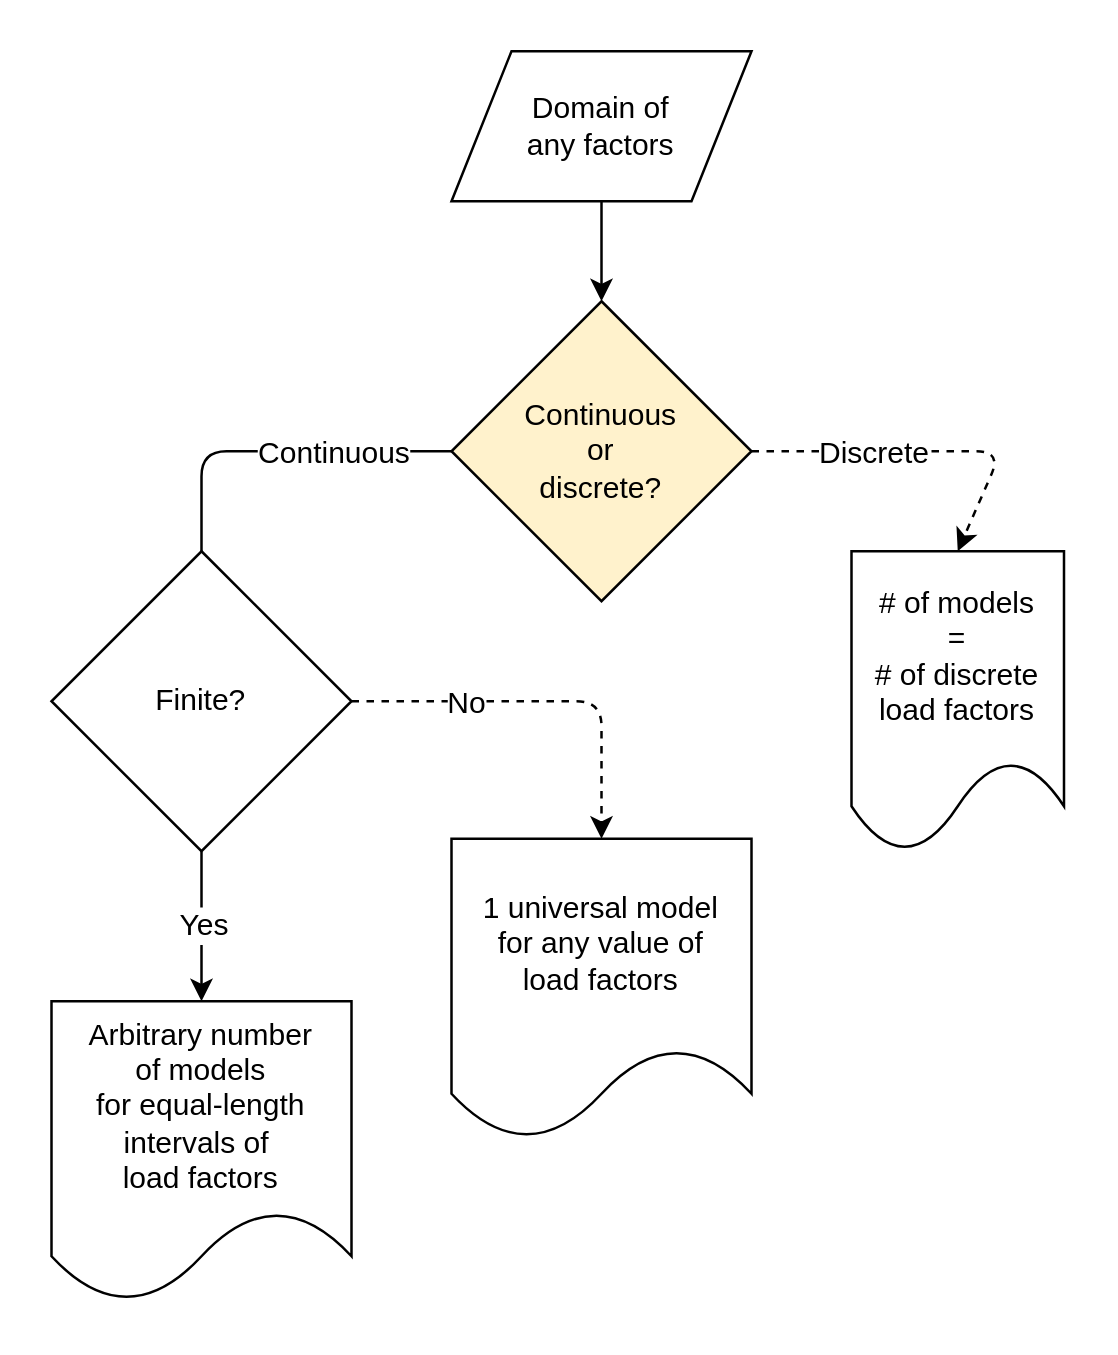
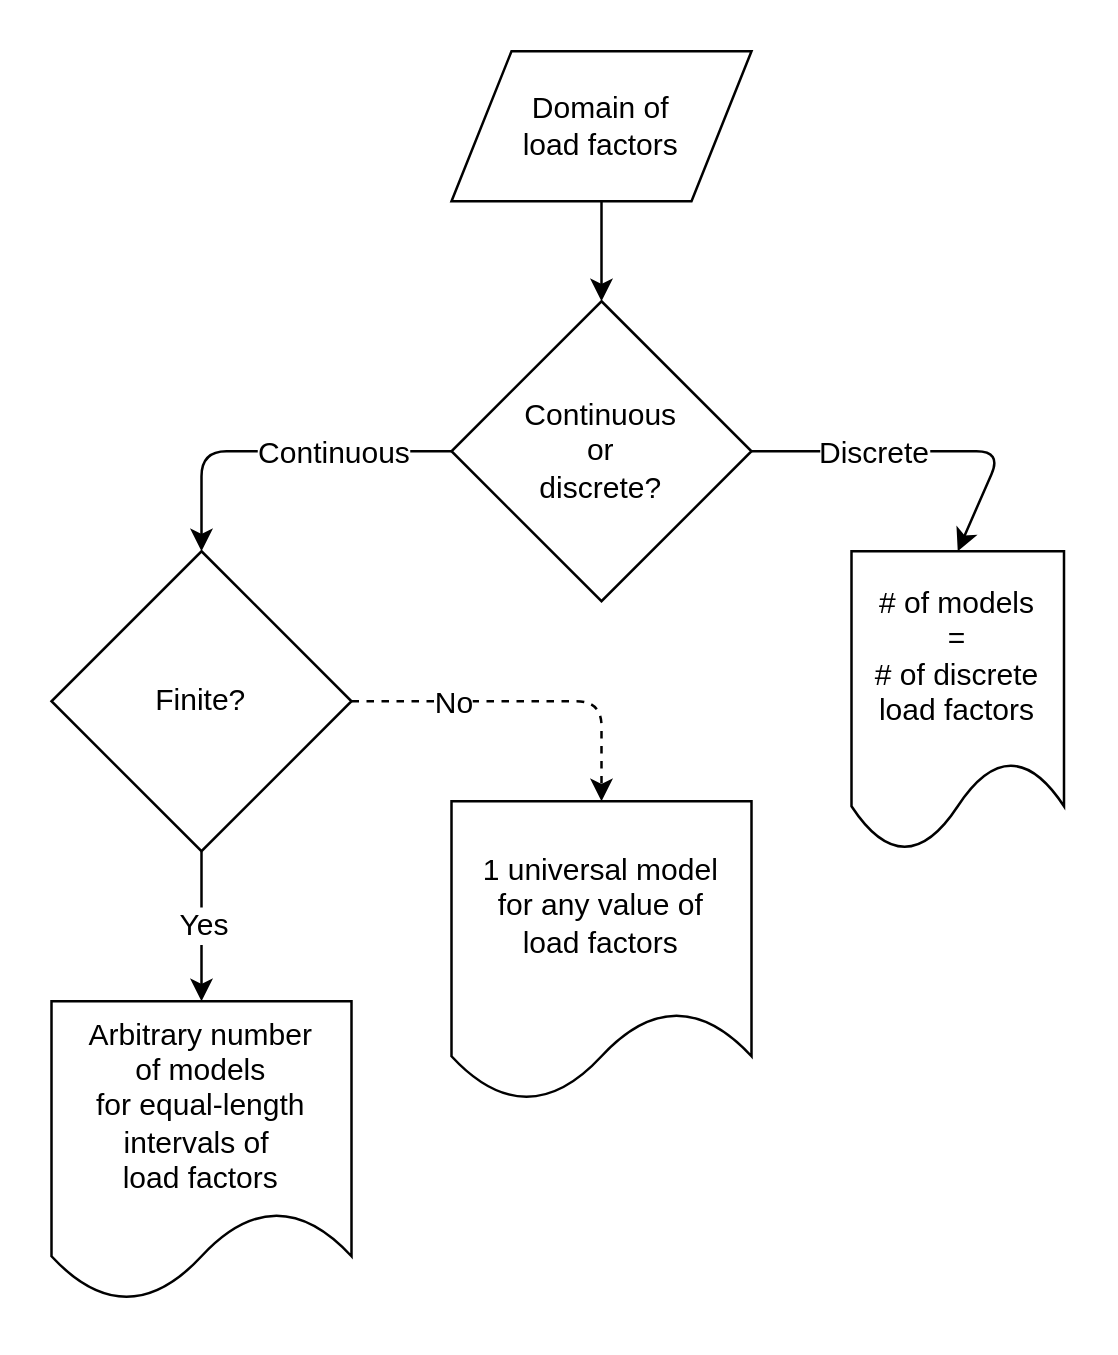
  <mxCell id="0" />
  <mxCell id="1" parent="0" />
- <mxCell id="2" value="Continuous&lt;br&gt;or&lt;br&gt;discrete?" style="rhombus;whiteSpace=wrap;html=1;fillColor=#fff2cc;" vertex="1" parent="1"><mxGeometry x="180" y="120" width="120" height="120" as="geometry" /></mxCell>
+ <mxCell id="2" value="Continuous&lt;br&gt;or&lt;br&gt;discrete?" style="rhombus;whiteSpace=wrap;html=1;" vertex="1" parent="1"><mxGeometry x="180" y="120" width="120" height="120" as="geometry" /></mxCell>
  <mxCell id="3" value="# of models&lt;br&gt;=&lt;br&gt;# of discrete&lt;br&gt;load factors" style="shape=document;whiteSpace=wrap;html=1;boundedLbl=1;" vertex="1" parent="1"><mxGeometry x="340" y="220" width="85" height="120" as="geometry" /></mxCell>
  <mxCell id="4" value="" style="edgeStyle=orthogonalEdgeStyle;rounded=0;orthogonalLoop=1;jettySize=auto;html=1;" edge="1" parent="1" source="6" target="16"><mxGeometry relative="1" as="geometry" /></mxCell>
  <mxCell id="5" value="Yes" style="text;html=1;resizable=0;points=[];align=center;verticalAlign=middle;labelBackgroundColor=#ffffff;" vertex="1" connectable="0" parent="4"><mxGeometry x="-0.091" y="1" relative="1" as="geometry"><mxPoint x="-1" y="2" as="offset" /></mxGeometry></mxCell>
  <mxCell id="6" value="Finite?" style="rhombus;whiteSpace=wrap;html=1;" vertex="1" parent="1"><mxGeometry x="20" y="220" width="120" height="120" as="geometry" /></mxCell>
  <mxCell id="7" value="" style="edgeStyle=orthogonalEdgeStyle;rounded=0;orthogonalLoop=1;jettySize=auto;html=1;" edge="1" parent="1" source="8" target="2"><mxGeometry relative="1" as="geometry" /></mxCell>
- <mxCell id="8" value="Domain of&lt;br&gt;any factors" style="shape=parallelogram;perimeter=parallelogramPerimeter;whiteSpace=wrap;html=1;" vertex="1" parent="1"><mxGeometry x="180" y="20" width="120" height="60" as="geometry" /></mxCell>
- <mxCell id="9" value="" style="endArrow=none;html=1;exitX=0;exitY=0.5;exitDx=0;exitDy=0;entryX=0.5;entryY=0;entryDx=0;entryDy=0;" edge="1" parent="1" source="2" target="6"><mxGeometry width="50" height="50" relative="1" as="geometry"><mxPoint x="20" y="390" as="sourcePoint" /><mxPoint x="70" y="340" as="targetPoint" /><Array as="points"><mxPoint x="80" y="180" /></Array></mxGeometry></mxCell>
+ <mxCell id="8" value="Domain of&lt;br&gt;load factors" style="shape=parallelogram;perimeter=parallelogramPerimeter;whiteSpace=wrap;html=1;" vertex="1" parent="1"><mxGeometry x="180" y="20" width="120" height="60" as="geometry" /></mxCell>
+ <mxCell id="9" value="" style="endArrow=classic;html=1;exitX=0;exitY=0.5;exitDx=0;exitDy=0;entryX=0.5;entryY=0;entryDx=0;entryDy=0;" edge="1" parent="1" source="2" target="6"><mxGeometry width="50" height="50" relative="1" as="geometry"><mxPoint x="20" y="390" as="sourcePoint" /><mxPoint x="70" y="340" as="targetPoint" /><Array as="points"><mxPoint x="80" y="180" /></Array></mxGeometry></mxCell>
  <mxCell id="10" value="Continuous" style="text;html=1;resizable=0;points=[];align=center;verticalAlign=middle;labelBackgroundColor=#ffffff;" vertex="1" connectable="0" parent="9"><mxGeometry x="-0.235" y="-1" relative="1" as="geometry"><mxPoint x="6" y="1" as="offset" /></mxGeometry></mxCell>
- <mxCell id="11" value="" style="endArrow=classic;html=1;exitX=1;exitY=0.5;exitDx=0;exitDy=0;entryX=0.5;entryY=0;entryDx=0;entryDy=0;dashed=1;" edge="1" parent="1" source="2" target="3"><mxGeometry width="50" height="50" relative="1" as="geometry"><mxPoint x="20" y="390" as="sourcePoint" /><mxPoint x="70" y="340" as="targetPoint" /><Array as="points"><mxPoint x="400" y="180" /></Array></mxGeometry></mxCell>
+ <mxCell id="11" value="" style="endArrow=classic;html=1;exitX=1;exitY=0.5;exitDx=0;exitDy=0;entryX=0.5;entryY=0;entryDx=0;entryDy=0;" edge="1" parent="1" source="2" target="3"><mxGeometry width="50" height="50" relative="1" as="geometry"><mxPoint x="20" y="390" as="sourcePoint" /><mxPoint x="70" y="340" as="targetPoint" /><Array as="points"><mxPoint x="400" y="180" /></Array></mxGeometry></mxCell>
  <mxCell id="12" value="Discrete" style="text;html=1;resizable=0;points=[];align=center;verticalAlign=middle;labelBackgroundColor=#ffffff;" vertex="1" connectable="0" parent="11"><mxGeometry x="-0.315" y="1" relative="1" as="geometry"><mxPoint x="-1" y="1" as="offset" /></mxGeometry></mxCell>
- <mxCell id="13" value="1 universal model&lt;br&gt;for any value of&lt;br&gt;load factors" style="shape=document;whiteSpace=wrap;html=1;boundedLbl=1;" vertex="1" parent="1"><mxGeometry x="180" y="335" width="120" height="120" as="geometry" /></mxCell>
+ <mxCell id="13" value="1 universal model&lt;br&gt;for any value of&lt;br&gt;load factors" style="shape=document;whiteSpace=wrap;html=1;boundedLbl=1;" vertex="1" parent="1"><mxGeometry x="180" y="320" width="120" height="120" as="geometry" /></mxCell>
  <mxCell id="14" value="" style="endArrow=classic;html=1;exitX=1;exitY=0.5;exitDx=0;exitDy=0;entryX=0.5;entryY=0;entryDx=0;entryDy=0;dashed=1;" edge="1" parent="1" source="6" target="13"><mxGeometry width="50" height="50" relative="1" as="geometry"><mxPoint x="20" y="510" as="sourcePoint" /><mxPoint x="70" y="460" as="targetPoint" /><Array as="points"><mxPoint x="240" y="280" /></Array></mxGeometry></mxCell>
  <mxCell id="15" value="No" style="text;html=1;resizable=0;points=[];align=center;verticalAlign=middle;labelBackgroundColor=#ffffff;" vertex="1" connectable="0" parent="14"><mxGeometry x="-0.356" y="-2" relative="1" as="geometry"><mxPoint x="-5" y="-2" as="offset" /></mxGeometry></mxCell>
  <mxCell id="16" value="Arbitrary number&lt;br&gt;of models&lt;br&gt;for equal-length&lt;br&gt;intervals of&amp;nbsp;&lt;br&gt;load factors" style="shape=document;whiteSpace=wrap;html=1;boundedLbl=1;" vertex="1" parent="1"><mxGeometry x="20" y="400" width="120" height="120" as="geometry" /></mxCell>
